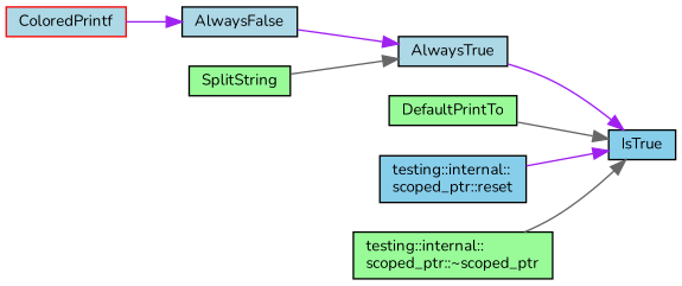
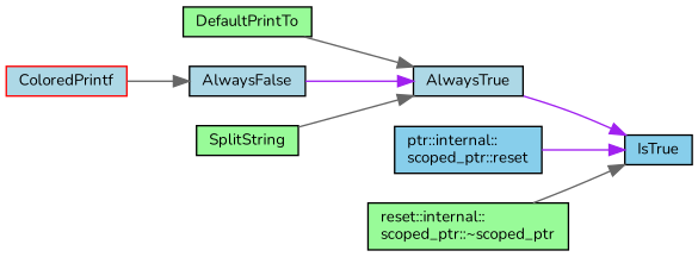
  digraph {
    fontname=Nunito
    rankdir=RL
    node [color=black fillcolor=lightblue fontname=Nunito fontsize=10 shape=record style=filled]
    edge [color=purple dir=back fontname=Nunito fontsize=10 labelfontname=Helvetica labelfontsize=10 style=solid]
    n1 [fillcolor=skyblue fontcolor=black height=0.2 label=IsTrue width=0.4]
    n2 [height=0.2 label=AlwaysTrue width=0.4]
    n3 [fillcolor=palegreen height=0.2 label=DefaultPrintTo width=0.4]
-   n4 [fillcolor=skyblue height=0.2 label="testing::internal::\lscoped_ptr::reset" width=0.4]
-   n5 [fillcolor=palegreen height=0.2 label="testing::internal::\lscoped_ptr::~scoped_ptr" width=0.4]
+   n4 [fillcolor=skyblue height=0.2 label="ptr::internal::\lscoped_ptr::reset" width=0.4]
+   n5 [fillcolor=palegreen height=0.2 label="reset::internal::\lscoped_ptr::~scoped_ptr" width=0.4]
    n6 [height=0.2 label=AlwaysFalse width=0.4]
    n7 [fillcolor=palegreen height=0.2 label=SplitString width=0.4]
    n8 [color=red height=0.2 label=ColoredPrintf width=0.4]
    n1 -> n2
-   n1 -> n3 [color=gray40]
+   n2 -> n3 [color=gray40]
    n1 -> n4
    n1 -> n5 [color=gray40]
    n2 -> n6
    n2 -> n7 [color=gray40]
-   n6 -> n8
+   n6 -> n8 [color=gray40]
  }
